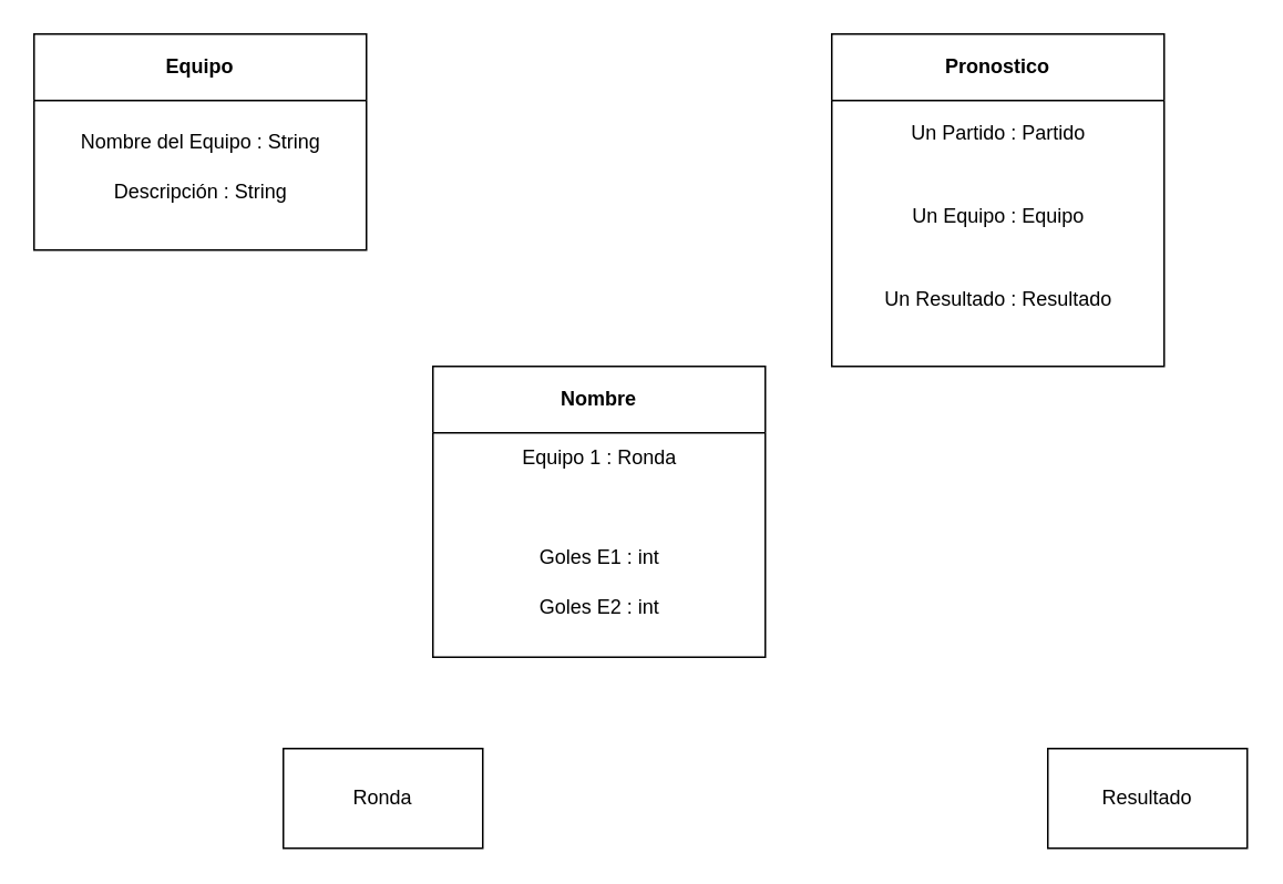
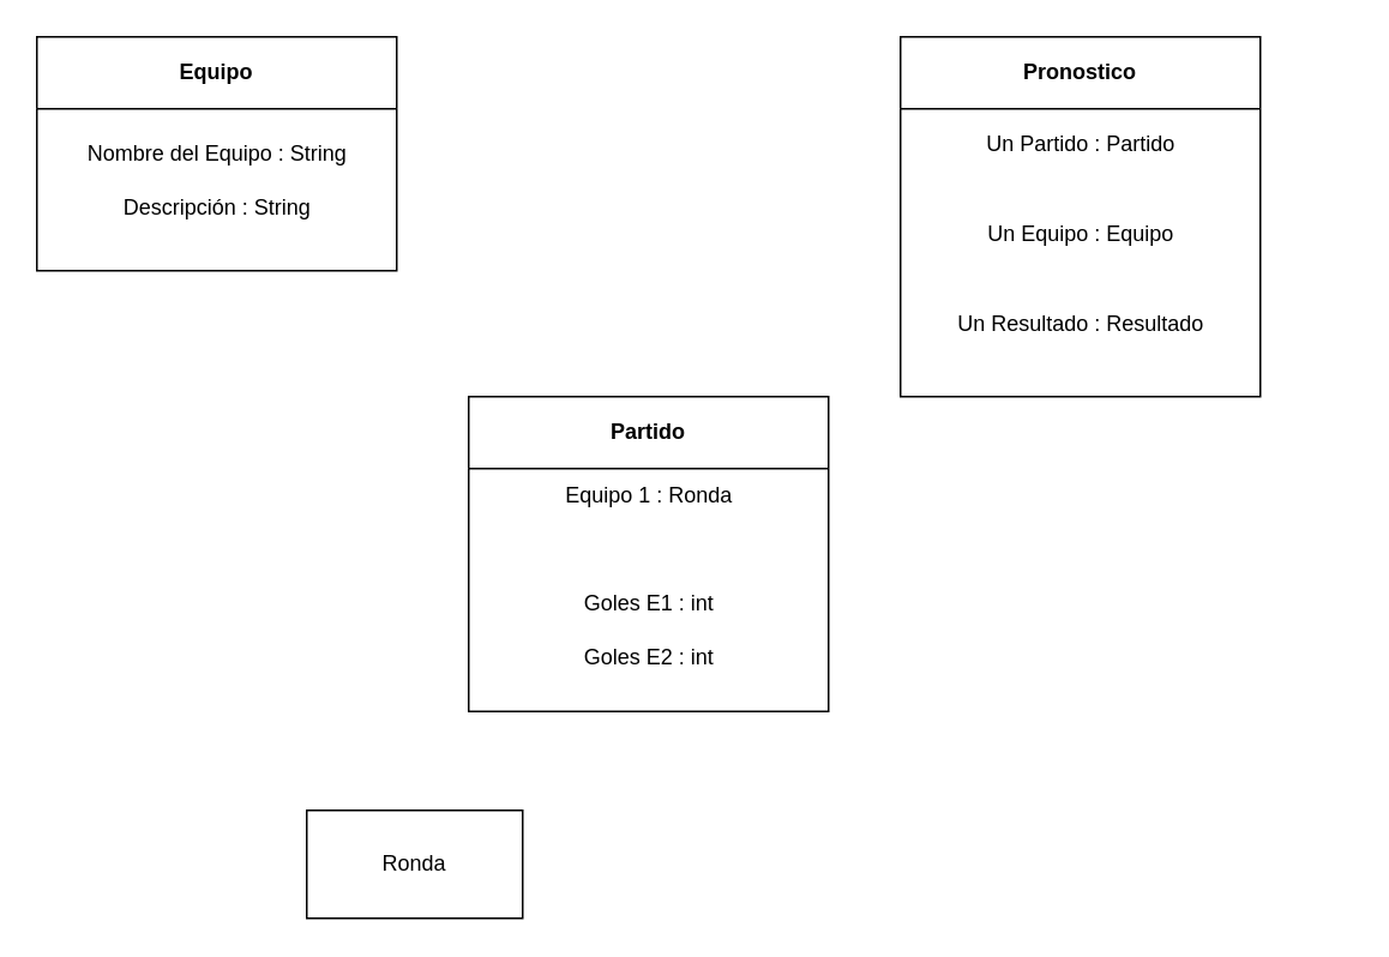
  <mxCell id="0" />
  <mxCell id="1" parent="0" />
  <mxCell id="2" value="Ronda" style="rounded=0;whiteSpace=wrap;html=1;" vertex="1" parent="1"><mxGeometry x="170" y="450" width="120" height="60" as="geometry" /></mxCell>
- <mxCell id="3" value="Resultado" style="rounded=0;whiteSpace=wrap;html=1;" vertex="1" parent="1"><mxGeometry x="630" y="450" width="120" height="60" as="geometry" /></mxCell>
  <mxCell id="4" value="Equipo" style="swimlane;whiteSpace=wrap;html=1;startSize=40;" vertex="1" parent="1"><mxGeometry x="20" y="20" width="200" height="130" as="geometry" /></mxCell>
  <mxCell id="5" value="Descripción : String" style="text;html=1;align=center;verticalAlign=middle;resizable=0;points=[];autosize=1;strokeColor=none;fillColor=none;" vertex="1" parent="4"><mxGeometry x="35" y="80" width="130" height="30" as="geometry" /></mxCell>
  <mxCell id="6" value="Nombre del Equipo : String" style="text;html=1;align=center;verticalAlign=middle;resizable=0;points=[];autosize=1;strokeColor=none;fillColor=none;" vertex="1" parent="4"><mxGeometry x="15" y="50" width="170" height="30" as="geometry" /></mxCell>
- <mxCell id="7" value="Nombre" style="swimlane;whiteSpace=wrap;html=1;startSize=40;" vertex="1" parent="1"><mxGeometry x="260" y="220" width="200" height="175" as="geometry" /></mxCell>
+ <mxCell id="7" value="Partido" style="swimlane;whiteSpace=wrap;html=1;startSize=40;" vertex="1" parent="1"><mxGeometry x="260" y="220" width="200" height="175" as="geometry" /></mxCell>
  <mxCell id="8" value="Equipo 1 : Ronda" style="text;html=1;align=center;verticalAlign=middle;resizable=0;points=[];autosize=1;strokeColor=none;fillColor=none;" vertex="1" parent="7"><mxGeometry x="40" y="40" width="120" height="30" as="geometry" /></mxCell>
  <mxCell id="9" value="Goles E1 : int" style="text;html=1;align=center;verticalAlign=middle;resizable=0;points=[];autosize=1;strokeColor=none;fillColor=none;" vertex="1" parent="7"><mxGeometry x="50" y="100" width="100" height="30" as="geometry" /></mxCell>
  <mxCell id="10" value="Goles E2 : int" style="text;html=1;align=center;verticalAlign=middle;resizable=0;points=[];autosize=1;strokeColor=none;fillColor=none;" vertex="1" parent="7"><mxGeometry x="50" y="130" width="100" height="30" as="geometry" /></mxCell>
  <mxCell id="11" value="Pronostico" style="swimlane;whiteSpace=wrap;html=1;startSize=40;" vertex="1" parent="1"><mxGeometry x="500" y="20" width="200" height="200" as="geometry" /></mxCell>
  <mxCell id="12" value="Un Partido : Partido" style="text;html=1;align=center;verticalAlign=middle;resizable=0;points=[];autosize=1;strokeColor=none;fillColor=none;" vertex="1" parent="1"><mxGeometry x="535" y="65" width="130" height="30" as="geometry" /></mxCell>
  <mxCell id="13" value="Un Equipo : Equipo" style="text;html=1;align=center;verticalAlign=middle;resizable=0;points=[];autosize=1;strokeColor=none;fillColor=none;" vertex="1" parent="1"><mxGeometry x="535" y="115" width="130" height="30" as="geometry" /></mxCell>
  <mxCell id="14" value="Un Resultado : Resultado" style="text;html=1;align=center;verticalAlign=middle;resizable=0;points=[];autosize=1;strokeColor=none;fillColor=none;" vertex="1" parent="1"><mxGeometry x="520" y="165" width="160" height="30" as="geometry" /></mxCell>
